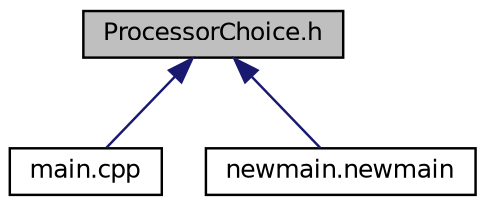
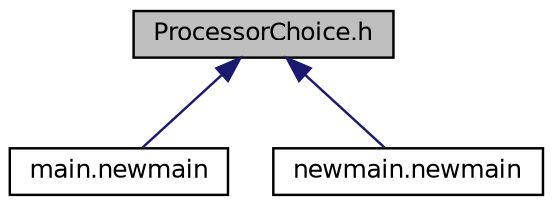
  digraph {
    node [color=black fillcolor=white fontname=Helvetica fontsize=10 shape=record style=filled]
    edge [color=midnightblue dir=back fontname=Helvetica fontsize=10 labelfontname=Helvetica labelfontsize=10 style=solid]
    n1 [fillcolor=grey75 fontcolor=black height=0.2 label="ProcessorChoice.h" width=0.4]
-   n2 [height=0.2 label="main.cpp" width=0.4]
+   n2 [height=0.2 label="main.newmain" width=0.4]
    n3 [height=0.2 label="newmain.newmain" width=0.4]
    n1 -> n2
    n1 -> n3
  }
